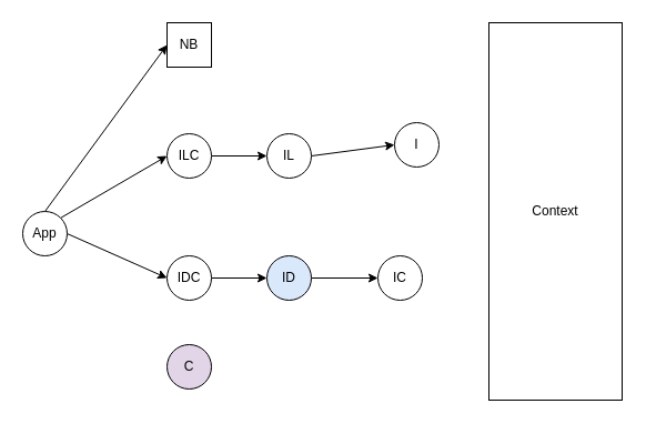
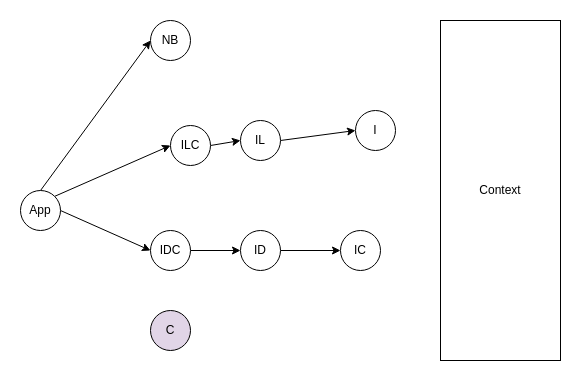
  <mxCell id="0" />
  <mxCell id="1" parent="0" />
  <mxCell id="2" style="edgeStyle=none;html=1;exitX=0.5;exitY=0;exitDx=0;exitDy=0;entryX=0;entryY=0.5;entryDx=0;entryDy=0;" parent="1" source="5" target="6" edge="1"><mxGeometry relative="1" as="geometry" /></mxCell>
  <mxCell id="3" style="edgeStyle=none;html=1;exitX=1;exitY=0;exitDx=0;exitDy=0;entryX=0;entryY=0.5;entryDx=0;entryDy=0;" parent="1" source="5" target="8" edge="1"><mxGeometry relative="1" as="geometry" /></mxCell>
  <mxCell id="4" style="edgeStyle=none;html=1;exitX=1;exitY=0.5;exitDx=0;exitDy=0;entryX=0;entryY=0.5;entryDx=0;entryDy=0;" parent="1" source="5" target="10" edge="1"><mxGeometry relative="1" as="geometry" /></mxCell>
  <mxCell id="5" value="App" style="ellipse;whiteSpace=wrap;html=1;aspect=fixed;" parent="1" vertex="1"><mxGeometry x="20" y="190" width="40" height="40" as="geometry" /></mxCell>
- <mxCell id="6" value="NB" style="whiteSpace=wrap;html=1;aspect=fixed;rounded=0;" parent="1" vertex="1"><mxGeometry x="150" y="20" width="40" height="40" as="geometry" /></mxCell>
+ <mxCell id="6" value="NB" style="ellipse;whiteSpace=wrap;html=1;aspect=fixed;" parent="1" vertex="1"><mxGeometry x="150" y="20" width="40" height="40" as="geometry" /></mxCell>
  <mxCell id="7" style="edgeStyle=none;html=1;exitX=1;exitY=0.5;exitDx=0;exitDy=0;entryX=0;entryY=0.5;entryDx=0;entryDy=0;" parent="1" source="8" target="13" edge="1"><mxGeometry relative="1" as="geometry" /></mxCell>
- <mxCell id="8" value="ILC" style="ellipse;whiteSpace=wrap;html=1;aspect=fixed;" parent="1" vertex="1"><mxGeometry x="150" y="120" width="40" height="40" as="geometry" /></mxCell>
+ <mxCell id="8" value="ILC" style="ellipse;whiteSpace=wrap;html=1;aspect=fixed;" parent="1" vertex="1"><mxGeometry x="170" y="125" width="40" height="40" as="geometry" /></mxCell>
  <mxCell id="9" style="edgeStyle=none;html=1;exitX=1;exitY=0.5;exitDx=0;exitDy=0;entryX=0;entryY=0.5;entryDx=0;entryDy=0;" parent="1" source="10" target="16" edge="1"><mxGeometry relative="1" as="geometry" /></mxCell>
  <mxCell id="10" value="IDC" style="ellipse;whiteSpace=wrap;html=1;aspect=fixed;" parent="1" vertex="1"><mxGeometry x="150" y="230" width="40" height="40" as="geometry" /></mxCell>
  <mxCell id="11" value="C" style="ellipse;whiteSpace=wrap;html=1;aspect=fixed;fillColor=#e1d5e7;" parent="1" vertex="1"><mxGeometry x="150" y="310" width="40" height="40" as="geometry" /></mxCell>
  <mxCell id="12" style="edgeStyle=none;html=1;exitX=1;exitY=0.5;exitDx=0;exitDy=0;entryX=0;entryY=0.5;entryDx=0;entryDy=0;" parent="1" source="13" target="14" edge="1"><mxGeometry relative="1" as="geometry" /></mxCell>
  <mxCell id="13" value="IL" style="ellipse;whiteSpace=wrap;html=1;aspect=fixed;" parent="1" vertex="1"><mxGeometry x="240" y="120" width="40" height="40" as="geometry" /></mxCell>
  <mxCell id="14" value="I" style="ellipse;whiteSpace=wrap;html=1;aspect=fixed;" parent="1" vertex="1"><mxGeometry x="355" y="110" width="40" height="40" as="geometry" /></mxCell>
  <mxCell id="15" style="edgeStyle=none;html=1;exitX=1;exitY=0.5;exitDx=0;exitDy=0;entryX=0;entryY=0.5;entryDx=0;entryDy=0;" parent="1" source="16" target="17" edge="1"><mxGeometry relative="1" as="geometry" /></mxCell>
- <mxCell id="16" value="ID" style="ellipse;whiteSpace=wrap;html=1;aspect=fixed;fillColor=#dae8fc;" parent="1" vertex="1"><mxGeometry x="240" y="230" width="40" height="40" as="geometry" /></mxCell>
+ <mxCell id="16" value="ID" style="ellipse;whiteSpace=wrap;html=1;aspect=fixed;" parent="1" vertex="1"><mxGeometry x="240" y="230" width="40" height="40" as="geometry" /></mxCell>
  <mxCell id="17" value="IC" style="ellipse;whiteSpace=wrap;html=1;aspect=fixed;" parent="1" vertex="1"><mxGeometry x="340" y="230" width="40" height="40" as="geometry" /></mxCell>
  <mxCell id="18" value="Context" style="rounded=0;whiteSpace=wrap;html=1;" vertex="1" parent="1"><mxGeometry x="440" y="20" width="120" height="340" as="geometry" /></mxCell>
